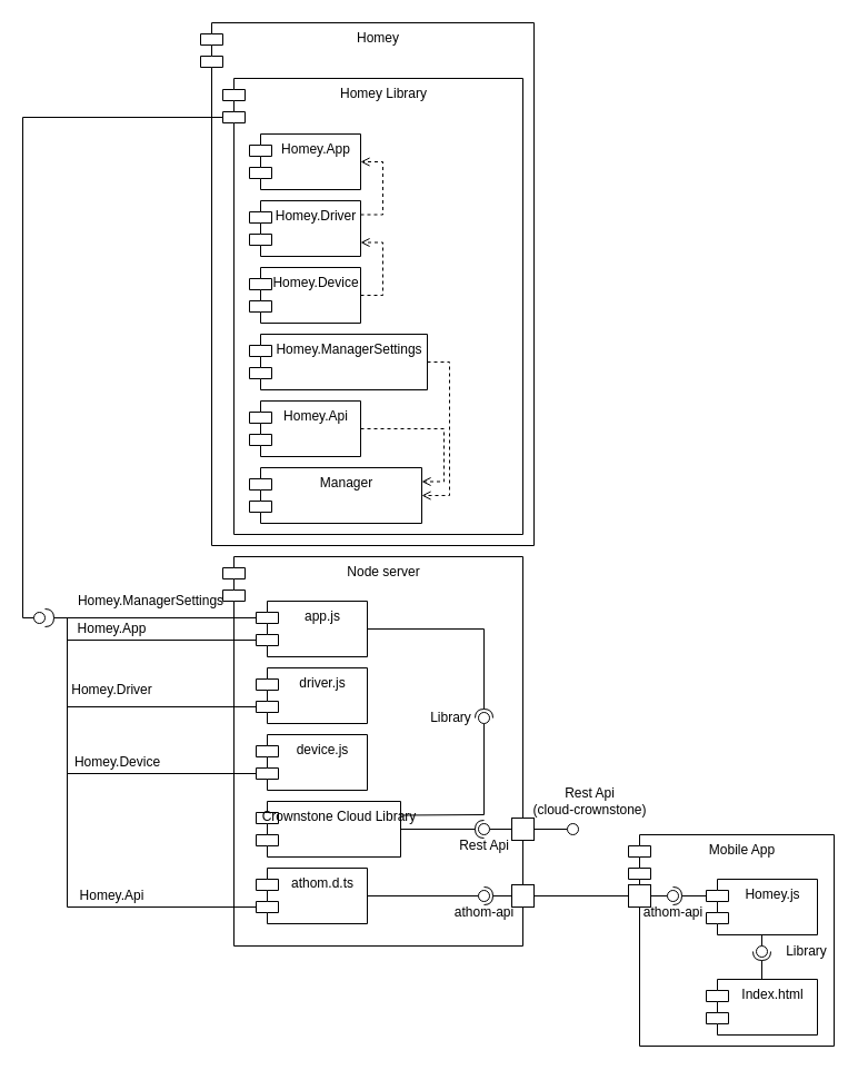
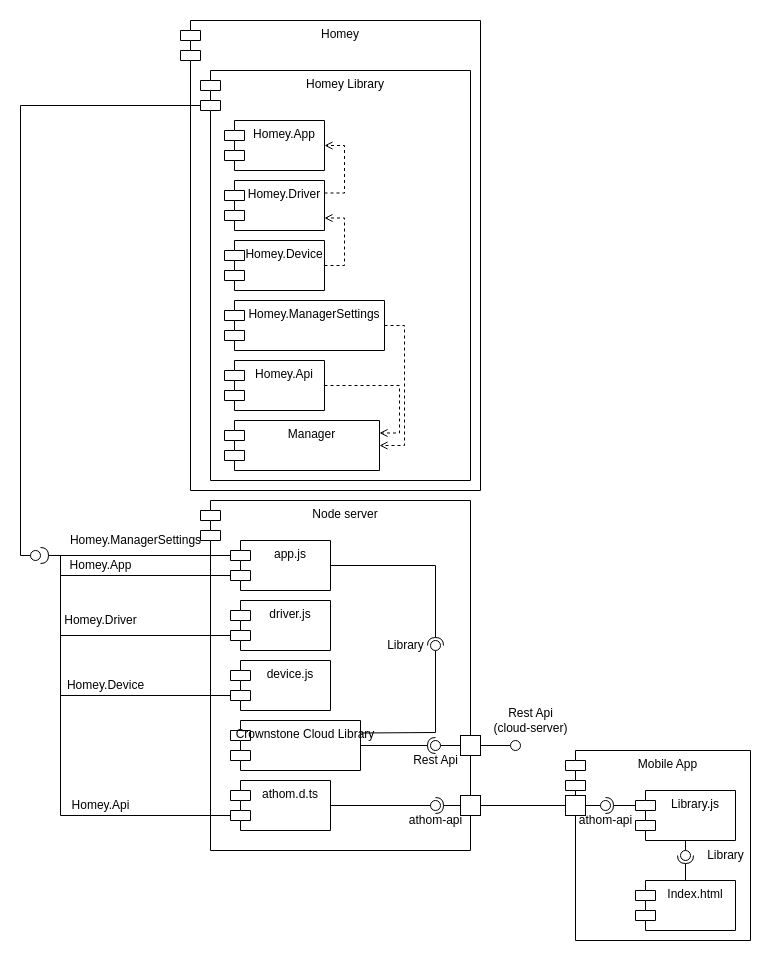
  <mxCell id="0" />
  <mxCell id="1" parent="0" />
  <mxCell id="2" value="Homey" style="shape=module;align=left;spacingLeft=20;align=center;verticalAlign=top;" vertex="1" parent="1"><mxGeometry x="180" y="20" width="300" height="470" as="geometry" /></mxCell>
  <mxCell id="3" value="Homey Library" style="shape=module;align=left;spacingLeft=20;align=center;verticalAlign=top;" parent="1" vertex="1"><mxGeometry x="200" y="70" width="270" height="410" as="geometry" /></mxCell>
  <mxCell id="4" value="Homey.App" style="shape=module;align=left;spacingLeft=20;align=center;verticalAlign=top;" parent="1" vertex="1"><mxGeometry x="224" y="120" width="100" height="50" as="geometry" /></mxCell>
  <mxCell id="5" style="edgeStyle=orthogonalEdgeStyle;rounded=0;orthogonalLoop=1;jettySize=auto;html=1;exitX=1;exitY=0.25;exitDx=0;exitDy=0;entryX=1;entryY=0.5;entryDx=0;entryDy=0;endArrow=open;endFill=0;dashed=1;" parent="1" source="6" target="4" edge="1"><mxGeometry relative="1" as="geometry" /></mxCell>
  <mxCell id="6" value="Homey.Driver" style="shape=module;align=left;spacingLeft=20;align=center;verticalAlign=top;" parent="1" vertex="1"><mxGeometry x="224" y="180" width="100" height="50" as="geometry" /></mxCell>
  <mxCell id="7" style="edgeStyle=orthogonalEdgeStyle;rounded=0;orthogonalLoop=1;jettySize=auto;html=1;exitX=1;exitY=0.5;exitDx=0;exitDy=0;entryX=1;entryY=0.75;entryDx=0;entryDy=0;dashed=1;endArrow=open;endFill=0;" parent="1" source="8" target="6" edge="1"><mxGeometry relative="1" as="geometry" /></mxCell>
  <mxCell id="8" value="Homey.Device" style="shape=module;align=left;spacingLeft=20;align=center;verticalAlign=top;" parent="1" vertex="1"><mxGeometry x="224" y="240" width="100" height="50" as="geometry" /></mxCell>
  <mxCell id="9" style="edgeStyle=orthogonalEdgeStyle;rounded=0;orthogonalLoop=1;jettySize=auto;html=1;exitX=1;exitY=0.5;exitDx=0;exitDy=0;entryX=1;entryY=0.5;entryDx=0;entryDy=0;dashed=1;endArrow=open;endFill=0;" parent="1" source="10" target="47" edge="1"><mxGeometry relative="1" as="geometry" /></mxCell>
  <mxCell id="10" value="Homey.ManagerSettings" style="shape=module;align=center;spacingLeft=20;align=center;verticalAlign=top;labelPosition=center;verticalLabelPosition=middle;" parent="1" vertex="1"><mxGeometry x="224" y="300" width="160" height="50" as="geometry" /></mxCell>
  <mxCell id="11" value="Node server" style="shape=module;align=left;spacingLeft=20;align=center;verticalAlign=top;" parent="1" vertex="1"><mxGeometry x="200" y="500" width="270" height="350" as="geometry" /></mxCell>
  <mxCell id="12" value="app.js" style="shape=module;align=left;spacingLeft=20;align=center;verticalAlign=top;" parent="1" vertex="1"><mxGeometry x="230" y="540" width="100" height="50" as="geometry" /></mxCell>
  <mxCell id="13" value="driver.js" style="shape=module;align=left;spacingLeft=20;align=center;verticalAlign=top;" parent="1" vertex="1"><mxGeometry x="230" y="600" width="100" height="50" as="geometry" /></mxCell>
  <mxCell id="14" value="device.js" style="shape=module;align=left;spacingLeft=20;align=center;verticalAlign=top;" parent="1" vertex="1"><mxGeometry x="230" y="660" width="100" height="50" as="geometry" /></mxCell>
  <mxCell id="15" value="Crownstone Cloud Library" style="shape=module;align=left;spacingLeft=20;align=center;verticalAlign=top;" parent="1" vertex="1"><mxGeometry x="230" y="720" width="130" height="50" as="geometry" /></mxCell>
  <mxCell id="16" value="Mobile App" style="shape=module;align=left;spacingLeft=20;align=center;verticalAlign=top;" parent="1" vertex="1"><mxGeometry x="565" y="750" width="185" height="190" as="geometry" /></mxCell>
  <mxCell id="17" value="Index.html" style="shape=module;align=left;spacingLeft=20;align=center;verticalAlign=top;" parent="1" vertex="1"><mxGeometry x="635" y="880" width="100" height="50" as="geometry" /></mxCell>
- <mxCell id="18" value="Homey.js" style="shape=module;align=left;spacingLeft=20;align=center;verticalAlign=top;" parent="1" vertex="1"><mxGeometry x="635" y="790" width="100" height="50" as="geometry" /></mxCell>
+ <mxCell id="18" value="Library.js" style="shape=module;align=left;spacingLeft=20;align=center;verticalAlign=top;" parent="1" vertex="1"><mxGeometry x="635" y="790" width="100" height="50" as="geometry" /></mxCell>
  <mxCell id="19" value="" style="rounded=0;orthogonalLoop=1;jettySize=auto;html=1;endArrow=none;endFill=0;exitX=0.5;exitY=1;exitDx=0;exitDy=0;" parent="1" source="18" target="21" edge="1"><mxGeometry relative="1" as="geometry"><mxPoint x="710" y="895" as="sourcePoint" /></mxGeometry></mxCell>
  <mxCell id="20" value="" style="rounded=0;orthogonalLoop=1;jettySize=auto;html=1;endArrow=halfCircle;endFill=0;entryX=0.5;entryY=0.5;entryDx=0;entryDy=0;endSize=6;strokeWidth=1;exitX=0.5;exitY=0;exitDx=0;exitDy=0;" parent="1" source="17" target="21" edge="1"><mxGeometry relative="1" as="geometry"><mxPoint x="740" y="895" as="sourcePoint" /></mxGeometry></mxCell>
  <mxCell id="21" value="" style="ellipse;whiteSpace=wrap;html=1;fontFamily=Helvetica;fontSize=12;fontColor=#000000;align=center;strokeColor=#000000;fillColor=#ffffff;points=[];aspect=fixed;resizable=0;" parent="1" vertex="1"><mxGeometry x="680" y="850" width="10" height="10" as="geometry" /></mxCell>
  <mxCell id="22" value="" style="whiteSpace=wrap;html=1;aspect=fixed;" parent="1" vertex="1"><mxGeometry x="460" y="735" width="20" height="20" as="geometry" /></mxCell>
  <mxCell id="23" value="" style="rounded=0;orthogonalLoop=1;jettySize=auto;html=1;endArrow=none;endFill=0;endSize=6;strokeWidth=1;exitX=0;exitY=0;exitDx=0;exitDy=35;exitPerimeter=0;" parent="1" source="12" edge="1"><mxGeometry relative="1" as="geometry"><mxPoint x="140" y="505" as="sourcePoint" /><Array as="points"><mxPoint y="575" x="60" /><mxPoint y="555" x="60" /></Array><mxPoint x="50" y="555" as="targetPoint" /></mxGeometry></mxCell>
  <mxCell id="24" value="" style="rounded=0;orthogonalLoop=1;jettySize=auto;html=1;endArrow=none;endFill=0;endSize=6;strokeWidth=1;exitX=0;exitY=0;exitDx=0;exitDy=35;exitPerimeter=0;" parent="1" source="13" edge="1"><mxGeometry relative="1" as="geometry"><mxPoint x="45" y="635" as="sourcePoint" /><mxPoint x="50" y="555" as="targetPoint" /><Array as="points"><mxPoint y="635" x="60" /><mxPoint y="555" x="60" /></Array></mxGeometry></mxCell>
  <mxCell id="25" value="" style="rounded=0;orthogonalLoop=1;jettySize=auto;html=1;endArrow=none;endFill=0;endSize=6;strokeWidth=1;exitX=0;exitY=0;exitDx=0;exitDy=35;exitPerimeter=0;" parent="1" source="14" edge="1"><mxGeometry relative="1" as="geometry"><mxPoint x="-56" y="650" as="sourcePoint" /><mxPoint x="50" y="555" as="targetPoint" /><Array as="points"><mxPoint y="695" x="60" /><mxPoint y="555" x="60" /></Array></mxGeometry></mxCell>
  <mxCell id="26" value="" style="rounded=0;orthogonalLoop=1;jettySize=auto;html=1;endArrow=none;endFill=0;exitX=0;exitY=0.5;exitDx=0;exitDy=0;" parent="1" source="22" target="28" edge="1"><mxGeometry relative="1" as="geometry"><mxPoint x="-10" y="835" as="sourcePoint" /></mxGeometry></mxCell>
  <mxCell id="27" value="" style="rounded=0;orthogonalLoop=1;jettySize=auto;html=1;endArrow=halfCircle;endFill=0;entryX=0.5;entryY=0.5;entryDx=0;entryDy=0;endSize=6;strokeWidth=1;exitX=1;exitY=0.5;exitDx=0;exitDy=0;" parent="1" source="15" target="28" edge="1"><mxGeometry relative="1" as="geometry"><mxPoint x="30" y="835" as="sourcePoint" /></mxGeometry></mxCell>
  <mxCell id="28" value="" style="ellipse;whiteSpace=wrap;html=1;fontFamily=Helvetica;fontSize=12;fontColor=#000000;align=center;strokeColor=#000000;fillColor=#ffffff;points=[];aspect=fixed;resizable=0;" parent="1" vertex="1"><mxGeometry x="430" y="740" width="10" height="10" as="geometry" /></mxCell>
  <mxCell id="29" value="" style="rounded=0;orthogonalLoop=1;jettySize=auto;html=1;endArrow=none;endFill=0;exitX=1;exitY=0.5;exitDx=0;exitDy=0;" parent="1" source="22" target="30" edge="1"><mxGeometry relative="1" as="geometry"><mxPoint x="30" y="845" as="sourcePoint" /></mxGeometry></mxCell>
  <mxCell id="30" value="" style="ellipse;whiteSpace=wrap;html=1;fontFamily=Helvetica;fontSize=12;fontColor=#000000;align=center;strokeColor=#000000;fillColor=#ffffff;points=[];aspect=fixed;resizable=0;" parent="1" vertex="1"><mxGeometry x="510" y="740" width="10" height="10" as="geometry" /></mxCell>
  <mxCell id="31" value="athom.d.ts" style="shape=module;align=left;spacingLeft=20;align=center;verticalAlign=top;" parent="1" vertex="1"><mxGeometry x="230" y="780" width="100" height="50" as="geometry" /></mxCell>
  <mxCell id="32" style="edgeStyle=orthogonalEdgeStyle;rounded=0;orthogonalLoop=1;jettySize=auto;html=1;exitX=1;exitY=0.5;exitDx=0;exitDy=0;entryX=0;entryY=0.5;entryDx=0;entryDy=0;endArrow=none;endFill=0;" parent="1" source="33" target="37" edge="1"><mxGeometry relative="1" as="geometry" /></mxCell>
  <mxCell id="33" value="" style="whiteSpace=wrap;html=1;aspect=fixed;" parent="1" vertex="1"><mxGeometry x="460" y="795" width="20" height="20" as="geometry" /></mxCell>
  <mxCell id="34" value="" style="rounded=0;orthogonalLoop=1;jettySize=auto;html=1;endArrow=none;endFill=0;exitX=1;exitY=0.5;exitDx=0;exitDy=0;" parent="1" source="31" target="36" edge="1"><mxGeometry relative="1" as="geometry"><mxPoint x="530" y="885" as="sourcePoint" /></mxGeometry></mxCell>
  <mxCell id="35" value="" style="rounded=0;orthogonalLoop=1;jettySize=auto;html=1;endArrow=halfCircle;endFill=0;entryX=0.5;entryY=0.5;entryDx=0;entryDy=0;endSize=6;strokeWidth=1;exitX=0;exitY=0.5;exitDx=0;exitDy=0;" parent="1" source="33" target="36" edge="1"><mxGeometry relative="1" as="geometry"><mxPoint x="570" y="885" as="sourcePoint" /></mxGeometry></mxCell>
  <mxCell id="36" value="" style="ellipse;whiteSpace=wrap;html=1;fontFamily=Helvetica;fontSize=12;fontColor=#000000;align=center;strokeColor=#000000;fillColor=#ffffff;points=[];aspect=fixed;resizable=0;" parent="1" vertex="1"><mxGeometry x="430" y="800" width="10" height="10" as="geometry" /></mxCell>
  <mxCell id="37" value="" style="whiteSpace=wrap;html=1;aspect=fixed;" parent="1" vertex="1"><mxGeometry x="565" y="795" width="20" height="20" as="geometry" /></mxCell>
  <mxCell id="38" value="" style="rounded=0;orthogonalLoop=1;jettySize=auto;html=1;endArrow=none;endFill=0;exitX=1;exitY=0.5;exitDx=0;exitDy=0;" parent="1" source="37" target="40" edge="1"><mxGeometry relative="1" as="geometry"><mxPoint x="540" y="905" as="sourcePoint" /></mxGeometry></mxCell>
  <mxCell id="39" value="" style="rounded=0;orthogonalLoop=1;jettySize=auto;html=1;endArrow=halfCircle;endFill=0;entryX=0.5;entryY=0.5;entryDx=0;entryDy=0;endSize=6;strokeWidth=1;exitX=0;exitY=0;exitDx=0;exitDy=15;exitPerimeter=0;" parent="1" source="18" target="40" edge="1"><mxGeometry relative="1" as="geometry"><mxPoint x="580" y="905" as="sourcePoint" /></mxGeometry></mxCell>
  <mxCell id="40" value="" style="ellipse;whiteSpace=wrap;html=1;fontFamily=Helvetica;fontSize=12;fontColor=#000000;align=center;strokeColor=#000000;fillColor=#ffffff;points=[];aspect=fixed;resizable=0;" parent="1" vertex="1"><mxGeometry x="600" y="800" width="10" height="10" as="geometry" /></mxCell>
  <mxCell id="41" value="" style="rounded=0;orthogonalLoop=1;jettySize=auto;html=1;endArrow=none;endFill=0;exitX=1;exitY=0.25;exitDx=0;exitDy=0;" parent="1" source="15" target="43" edge="1"><mxGeometry relative="1" as="geometry"><mxPoint x="525" y="650" as="sourcePoint" /><Array as="points"><mxPoint x="435" y="732" /></Array></mxGeometry></mxCell>
  <mxCell id="42" value="" style="rounded=0;orthogonalLoop=1;jettySize=auto;html=1;endArrow=halfCircle;endFill=0;entryX=0.5;entryY=0.5;entryDx=0;entryDy=0;endSize=6;strokeWidth=1;exitX=1;exitY=0.5;exitDx=0;exitDy=0;" parent="1" source="12" target="43" edge="1"><mxGeometry relative="1" as="geometry"><mxPoint x="565" y="650" as="sourcePoint" /><Array as="points"><mxPoint x="435" y="565" /></Array></mxGeometry></mxCell>
  <mxCell id="43" value="" style="ellipse;whiteSpace=wrap;html=1;fontFamily=Helvetica;fontSize=12;fontColor=#000000;align=center;strokeColor=#000000;fillColor=#ffffff;points=[];aspect=fixed;resizable=0;" parent="1" vertex="1"><mxGeometry x="430" y="640" width="10" height="10" as="geometry" /></mxCell>
  <mxCell id="44" style="edgeStyle=orthogonalEdgeStyle;rounded=0;orthogonalLoop=1;jettySize=auto;html=1;exitX=1;exitY=0.5;exitDx=0;exitDy=0;entryX=1;entryY=0.25;entryDx=0;entryDy=0;dashed=1;endArrow=open;endFill=0;" parent="1" source="45" target="47" edge="1"><mxGeometry relative="1" as="geometry" /></mxCell>
  <mxCell id="45" value="Homey.Api" style="shape=module;align=left;spacingLeft=20;align=center;verticalAlign=top;" parent="1" vertex="1"><mxGeometry x="224" y="360" width="100" height="50" as="geometry" /></mxCell>
  <mxCell id="46" value="" style="rounded=0;orthogonalLoop=1;jettySize=auto;html=1;endArrow=none;endFill=0;endSize=6;strokeWidth=1;exitX=0;exitY=0;exitDx=0;exitDy=35;exitPerimeter=0;" parent="1" source="31" edge="1"><mxGeometry relative="1" as="geometry"><mxPoint x="140" y="800" as="sourcePoint" /><mxPoint x="50" y="555" as="targetPoint" /><Array as="points"><mxPoint y="815" x="60" /><mxPoint y="555" x="60" /></Array></mxGeometry></mxCell>
  <mxCell id="47" value="Manager" style="shape=module;align=left;spacingLeft=20;align=center;verticalAlign=top;" parent="1" vertex="1"><mxGeometry x="224" y="420" width="155" height="50" as="geometry" /></mxCell>
- <mxCell id="48" value="Rest Api&lt;br&gt;(cloud-crownstone)" style="text;html=1;align=center;verticalAlign=middle;resizable=0;points=[];autosize=1;" vertex="1" parent="1"><mxGeometry x="470" y="705" width="120" height="30" as="geometry" /></mxCell>
+ <mxCell id="48" value="Rest Api&lt;br&gt;(cloud-server)" style="text;html=1;align=center;verticalAlign=middle;resizable=0;points=[];autosize=1;" vertex="1" parent="1"><mxGeometry x="470" y="705" width="120" height="30" as="geometry" /></mxCell>
  <mxCell id="49" value="Library" style="text;html=1;align=center;verticalAlign=middle;resizable=0;points=[];autosize=1;" vertex="1" parent="1"><mxGeometry x="380" y="635" width="50" height="20" as="geometry" /></mxCell>
  <mxCell id="50" value="Rest Api" style="text;html=1;align=center;verticalAlign=middle;resizable=0;points=[];autosize=1;" vertex="1" parent="1"><mxGeometry x="405" y="750" width="60" height="20" as="geometry" /></mxCell>
  <mxCell id="51" value="athom-api" style="text;html=1;align=center;verticalAlign=middle;resizable=0;points=[];autosize=1;" vertex="1" parent="1"><mxGeometry x="400" y="810" width="70" height="20" as="geometry" /></mxCell>
  <mxCell id="52" value="athom-api" style="text;html=1;align=center;verticalAlign=middle;resizable=0;points=[];autosize=1;" vertex="1" parent="1"><mxGeometry x="570" y="810" width="70" height="20" as="geometry" /></mxCell>
  <mxCell id="53" value="Library" style="text;html=1;align=center;verticalAlign=middle;resizable=0;points=[];autosize=1;" vertex="1" parent="1"><mxGeometry x="700" y="845" width="50" height="20" as="geometry" /></mxCell>
  <mxCell id="54" value="" style="rounded=0;orthogonalLoop=1;jettySize=auto;html=1;endArrow=none;endFill=0;exitX=0;exitY=0;exitDx=0;exitDy=35;exitPerimeter=0;" edge="1" target="60" parent="1" source="3"><mxGeometry relative="1" as="geometry"><mxPoint x="70" y="344" as="sourcePoint" /><Array as="points"><mxPoint x="20" y="105" /><mxPoint x="20" y="555" /></Array></mxGeometry></mxCell>
  <mxCell id="55" value="Homey.ManagerSettings" style="text;html=1;align=center;verticalAlign=middle;resizable=0;points=[];autosize=1;" vertex="1" parent="1"><mxGeometry y="530" width="150" height="20" as="geometry" x="60" /></mxCell>
  <mxCell id="56" value="Homey.App" style="text;html=1;align=center;verticalAlign=middle;resizable=0;points=[];autosize=1;" vertex="1" parent="1"><mxGeometry y="555" width="80" height="20" as="geometry" x="60" /></mxCell>
  <mxCell id="57" value="Homey.Driver" style="text;html=1;align=center;verticalAlign=middle;resizable=0;points=[];autosize=1;" vertex="1" parent="1"><mxGeometry x="55" y="610" width="90" height="20" as="geometry" /></mxCell>
  <mxCell id="58" value="Homey.Device" style="text;html=1;align=center;verticalAlign=middle;resizable=0;points=[];autosize=1;" vertex="1" parent="1"><mxGeometry y="675" width="90" height="20" as="geometry" x="60" /></mxCell>
  <mxCell id="59" value="Homey.Api" style="text;html=1;align=center;verticalAlign=middle;resizable=0;points=[];autosize=1;" vertex="1" parent="1"><mxGeometry x="65" y="795" width="70" height="20" as="geometry" /></mxCell>
  <mxCell id="60" value="" style="ellipse;whiteSpace=wrap;html=1;fontFamily=Helvetica;fontSize=12;fontColor=#000000;align=center;strokeColor=#000000;fillColor=#ffffff;points=[];aspect=fixed;resizable=0;" vertex="1" parent="1"><mxGeometry x="30" y="550" width="10" height="10" as="geometry" /></mxCell>
  <mxCell id="61" value="" style="rounded=0;orthogonalLoop=1;jettySize=auto;html=1;endArrow=halfCircle;endFill=0;endSize=6;strokeWidth=1;exitX=0;exitY=0;exitDx=0;exitDy=15;exitPerimeter=0;" edge="1" parent="1" source="12"><mxGeometry relative="1" as="geometry"><mxPoint x="230" y="555" as="sourcePoint" /><mxPoint x="40" y="555" as="targetPoint" /></mxGeometry></mxCell>
